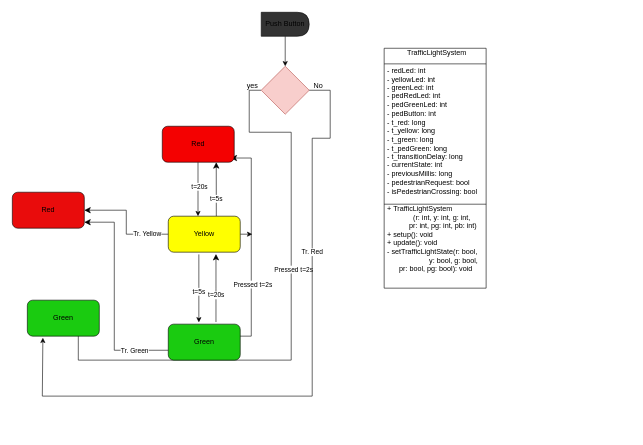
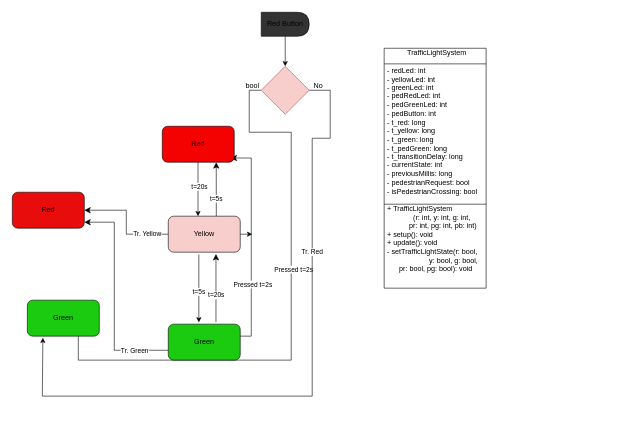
  <mxCell id="0" />
  <mxCell id="1" parent="0" />
  <mxCell id="2" value="" style="group" vertex="1" connectable="0" parent="1"><mxGeometry x="20" y="20" width="530" height="700" as="geometry" /></mxCell>
- <mxCell id="3" value="Push Button" style="shape=delay;whiteSpace=wrap;html=1;fillColor=#333333;" parent="2" vertex="1"><mxGeometry x="415" width="80" height="40" as="geometry" /></mxCell>
+ <mxCell id="3" value="Red Button" style="shape=delay;whiteSpace=wrap;html=1;fillColor=#333333;" parent="2" vertex="1"><mxGeometry x="415" width="80" height="40" as="geometry" /></mxCell>
  <mxCell id="4" value="" style="group" vertex="1" connectable="0" parent="2"><mxGeometry y="90" width="530" height="610" as="geometry" /></mxCell>
  <mxCell id="5" style="edgeStyle=orthogonalEdgeStyle;rounded=0;orthogonalLoop=1;jettySize=auto;html=1;entryX=0.936;entryY=0.486;entryDx=0;entryDy=0;entryPerimeter=0;" parent="4" edge="1"><mxGeometry relative="1" as="geometry"><mxPoint x="110" y="610" as="sourcePoint" /><mxPoint x="110" y="610" as="targetPoint" /></mxGeometry></mxCell>
  <mxCell id="6" value="" style="group" vertex="1" connectable="0" parent="4"><mxGeometry width="530" height="490" as="geometry" /></mxCell>
  <mxCell id="7" style="edgeStyle=orthogonalEdgeStyle;rounded=0;orthogonalLoop=1;jettySize=auto;html=1;entryX=0.5;entryY=1;entryDx=0;entryDy=0;exitX=0;exitY=0.5;exitDx=0;exitDy=0;" parent="6" edge="1" source="29"><mxGeometry relative="1" as="geometry"><mxPoint x="410" y="40" as="sourcePoint" /><mxPoint x="110" y="420" as="targetPoint" /><Array as="points"><mxPoint x="395" y="40" /><mxPoint x="395" y="110" /><mxPoint x="465" y="110" /><mxPoint x="465" y="490" /><mxPoint x="110" y="490" /></Array></mxGeometry></mxCell>
  <mxCell id="8" value="Pressed t=2s" style="edgeLabel;html=1;align=center;verticalAlign=middle;resizable=0;points=[];" parent="7" vertex="1" connectable="0"><mxGeometry x="-0.196" y="3" relative="1" as="geometry"><mxPoint as="offset" /></mxGeometry></mxCell>
  <mxCell id="9" value="" style="edgeStyle=elbowEdgeStyle;elbow=horizontal;endArrow=classic;html=1;curved=0;rounded=0;endSize=8;startSize=8;entryX=1;entryY=0.5;entryDx=0;entryDy=0;" parent="6" target="28" edge="1"><mxGeometry width="50" height="50" relative="1" as="geometry"><mxPoint x="260" y="280" as="sourcePoint" /><mxPoint x="130.0" y="258.32" as="targetPoint" /><Array as="points"><mxPoint x="190" y="300" /><mxPoint x="198.56" y="240" /></Array></mxGeometry></mxCell>
  <mxCell id="10" value="Tr. Yellow" style="edgeLabel;html=1;align=center;verticalAlign=middle;resizable=0;points=[];" parent="9" vertex="1" connectable="0"><mxGeometry x="-0.598" y="-1" relative="1" as="geometry"><mxPoint as="offset" /></mxGeometry></mxCell>
  <mxCell id="11" value="" style="edgeStyle=elbowEdgeStyle;elbow=horizontal;endArrow=classic;html=1;curved=0;rounded=0;endSize=8;startSize=8;entryX=1;entryY=0.75;entryDx=0;entryDy=0;" parent="6" edge="1"><mxGeometry width="50" height="50" relative="1" as="geometry"><mxPoint x="260" y="473.53" as="sourcePoint" /><mxPoint x="120" y="260.0" as="targetPoint" /><Array as="points"><mxPoint x="170" y="385" /></Array></mxGeometry></mxCell>
  <mxCell id="12" value="Tr. Green" style="edgeLabel;html=1;align=center;verticalAlign=middle;resizable=0;points=[];" parent="11" vertex="1" connectable="0"><mxGeometry x="-0.677" relative="1" as="geometry"><mxPoint as="offset" /></mxGeometry></mxCell>
  <mxCell id="13" value="" style="edgeStyle=elbowEdgeStyle;elbow=horizontal;endArrow=classic;html=1;curved=0;rounded=0;endSize=8;startSize=8;exitX=1;exitY=0.5;exitDx=0;exitDy=0;" parent="6" edge="1"><mxGeometry width="50" height="50" relative="1" as="geometry"><mxPoint x="370" y="450" as="sourcePoint" /><mxPoint x="364" y="153" as="targetPoint" /><Array as="points"><mxPoint x="398.4" y="171.8" /><mxPoint x="418.4" y="341.8" /></Array></mxGeometry></mxCell>
  <mxCell id="14" value="Pressed t=2s" style="edgeLabel;html=1;align=center;verticalAlign=middle;resizable=0;points=[];" parent="13" vertex="1" connectable="0"><mxGeometry x="-0.355" y="-2" relative="1" as="geometry"><mxPoint y="1" as="offset" /></mxGeometry></mxCell>
  <mxCell id="15" value="" style="endArrow=classic;html=1;rounded=0;exitX=0.425;exitY=1.062;exitDx=0;exitDy=0;exitPerimeter=0;" parent="6" source="25" edge="1"><mxGeometry width="50" height="50" relative="1" as="geometry"><mxPoint x="310" y="330" as="sourcePoint" /><mxPoint x="311" y="427" as="targetPoint" /></mxGeometry></mxCell>
  <mxCell id="16" value="t=5s" style="edgeLabel;html=1;align=center;verticalAlign=middle;resizable=0;points=[];" parent="15" vertex="1" connectable="0"><mxGeometry x="0.094" y="-1" relative="1" as="geometry"><mxPoint as="offset" /></mxGeometry></mxCell>
  <mxCell id="17" value="" style="endArrow=classic;html=1;rounded=0;entryX=0.5;entryY=0;entryDx=0;entryDy=0;exitX=0.5;exitY=1;exitDx=0;exitDy=0;" parent="6" edge="1"><mxGeometry width="50" height="50" relative="1" as="geometry"><mxPoint x="309.58" y="160" as="sourcePoint" /><mxPoint x="309.58" y="250" as="targetPoint" /></mxGeometry></mxCell>
  <mxCell id="18" value="t=20s" style="edgeLabel;html=1;align=center;verticalAlign=middle;resizable=0;points=[];" parent="17" vertex="1" connectable="0"><mxGeometry x="-0.115" y="2" relative="1" as="geometry"><mxPoint as="offset" /></mxGeometry></mxCell>
  <mxCell id="19" value="" style="edgeStyle=elbowEdgeStyle;elbow=vertical;endArrow=classic;html=1;curved=0;rounded=0;endSize=8;startSize=8;exitX=0.663;exitY=-0.059;exitDx=0;exitDy=0;exitPerimeter=0;entryX=0.663;entryY=1.051;entryDx=0;entryDy=0;entryPerimeter=0;" parent="6" source="26" target="25" edge="1"><mxGeometry width="50" height="50" relative="1" as="geometry"><mxPoint x="340" y="410" as="sourcePoint" /><mxPoint x="339.615" y="324.788" as="targetPoint" /><Array as="points" /></mxGeometry></mxCell>
  <mxCell id="20" value="t=20s" style="edgeLabel;html=1;align=center;verticalAlign=middle;resizable=0;points=[];" parent="19" vertex="1" connectable="0"><mxGeometry x="-0.207" relative="1" as="geometry"><mxPoint as="offset" /></mxGeometry></mxCell>
  <mxCell id="21" value="" style="edgeStyle=elbowEdgeStyle;elbow=horizontal;endArrow=classic;html=1;curved=0;rounded=0;endSize=8;startSize=8;entryX=0.75;entryY=1;entryDx=0;entryDy=0;entryPerimeter=0;" parent="6" target="23" edge="1"><mxGeometry width="50" height="50" relative="1" as="geometry"><mxPoint x="340.11" y="250" as="sourcePoint" /><mxPoint x="340.11" y="165" as="targetPoint" /><Array as="points" /></mxGeometry></mxCell>
  <mxCell id="22" value="t=5s" style="edgeLabel;html=1;align=center;verticalAlign=middle;resizable=0;points=[];" parent="21" vertex="1" connectable="0"><mxGeometry x="-0.014" y="1" relative="1" as="geometry"><mxPoint y="14" as="offset" /></mxGeometry></mxCell>
  <mxCell id="23" value="Red" style="rounded=1;whiteSpace=wrap;html=1;fillColor=#F40101;" parent="6" vertex="1"><mxGeometry x="250" y="100" width="120" height="60" as="geometry" /></mxCell>
  <mxCell id="24" style="edgeStyle=orthogonalEdgeStyle;rounded=0;orthogonalLoop=1;jettySize=auto;html=1;exitX=1;exitY=0.5;exitDx=0;exitDy=0;" edge="1" parent="6" source="25"><mxGeometry relative="1" as="geometry"><mxPoint x="400" y="280.333" as="targetPoint" /></mxGeometry></mxCell>
- <mxCell id="25" value="Yellow" style="rounded=1;whiteSpace=wrap;html=1;strokeColor=#000000;fillColor=#FFFF00;" parent="6" vertex="1"><mxGeometry x="260.0" y="250" width="120" height="60" as="geometry" /></mxCell>
+ <mxCell id="25" value="Yellow" style="rounded=1;whiteSpace=wrap;html=1;strokeColor=#000000;fillColor=#f8cecc;" parent="6" vertex="1"><mxGeometry x="260.0" y="250" width="120" height="60" as="geometry" /></mxCell>
  <mxCell id="26" value="Green" style="rounded=1;whiteSpace=wrap;html=1;fillColor=#1ACB10;" parent="6" vertex="1"><mxGeometry x="260" y="430" width="120" height="60" as="geometry" /></mxCell>
  <mxCell id="27" value="Green" style="rounded=1;whiteSpace=wrap;html=1;fillColor=#1ACB10;" parent="6" vertex="1"><mxGeometry x="25" y="390" width="120" height="60" as="geometry" /></mxCell>
  <mxCell id="28" value="Red" style="rounded=1;whiteSpace=wrap;html=1;fillColor=#E90C0C;" parent="6" vertex="1"><mxGeometry y="210" width="120" height="60" as="geometry" /></mxCell>
  <mxCell id="29" value="" style="rhombus;whiteSpace=wrap;html=1;fillColor=#f8cecc;strokeColor=#b85450;" vertex="1" parent="6"><mxGeometry x="415" width="80" height="80" as="geometry" /></mxCell>
- <mxCell id="30" value="yes" style="text;html=1;align=center;verticalAlign=middle;resizable=0;points=[];autosize=1;strokeColor=none;fillColor=none;" vertex="1" parent="6"><mxGeometry x="380" y="18" width="40" height="30" as="geometry" /></mxCell>
+ <mxCell id="30" value="bool" style="text;html=1;align=center;verticalAlign=middle;resizable=0;points=[];autosize=1;strokeColor=none;fillColor=none;" vertex="1" parent="6"><mxGeometry x="380" y="18" width="40" height="30" as="geometry" /></mxCell>
  <mxCell id="31" value="No" style="text;html=1;align=center;verticalAlign=middle;resizable=0;points=[];autosize=1;strokeColor=none;fillColor=none;" vertex="1" parent="6"><mxGeometry x="490" y="18" width="40" height="30" as="geometry" /></mxCell>
  <mxCell id="32" value="" style="endArrow=classic;html=1;rounded=0;entryX=0.216;entryY=1.045;entryDx=0;entryDy=0;entryPerimeter=0;exitX=1;exitY=0.5;exitDx=0;exitDy=0;" parent="6" target="27" edge="1" source="29"><mxGeometry width="50" height="50" relative="1" as="geometry"><mxPoint x="500" y="40" as="sourcePoint" /><mxPoint x="50" y="460" as="targetPoint" /><Array as="points"><mxPoint x="530" y="40" /><mxPoint x="530" y="120" /><mxPoint x="500" y="120" /><mxPoint x="500" y="300" /><mxPoint x="500" y="550" /><mxPoint x="50" y="550" /></Array></mxGeometry></mxCell>
  <mxCell id="33" value="Tr. Red" style="edgeLabel;html=1;align=center;verticalAlign=middle;resizable=0;points=[];" parent="32" vertex="1" connectable="0"><mxGeometry x="-0.363" y="-1" relative="1" as="geometry"><mxPoint y="-23" as="offset" /></mxGeometry></mxCell>
  <mxCell id="34" value="" style="endArrow=classic;html=1;rounded=0;exitX=0.5;exitY=1;exitDx=0;exitDy=0;entryX=0.5;entryY=0;entryDx=0;entryDy=0;" edge="1" parent="2" source="3" target="29"><mxGeometry width="50" height="50" relative="1" as="geometry"><mxPoint x="60" y="350" as="sourcePoint" /><mxPoint x="190" y="160" as="targetPoint" /><Array as="points" /></mxGeometry></mxCell>
  <mxCell id="35" value="&#10;           TrafficLightSystem               &#10;&#10; - redLed: int                               &#10; - yellowLed: int                            &#10; - greenLed: int                             &#10; - pedRedLed: int                            &#10; - pedGreenLed: int                          &#10; - pedButton: int                            &#10; - t_red: long                               &#10; - t_yellow: long                            &#10; - t_green: long                             &#10; - t_pedGreen: long                          &#10; - t_transitionDelay: long                   &#10; - currentState: int                         &#10; - previousMillis: long                      &#10; - pedestrianRequest: bool                   &#10; - isPedestrianCrossing: bool &#10;               &#10; + TrafficLightSystem&#10;              (r: int, y: int, g: int,&#10;            pr: int, pg: int, pb: int) &#10; + setup(): void                             &#10; + update(): void                            &#10; - setTrafficLightState(r: bool,&#10;                      y: bool, g: bool, &#10;       pr: bool, pg: bool): void &#10;&#10;" style="text;whiteSpace=wrap;" vertex="1" parent="1"><mxGeometry x="640" y="60" width="410" height="370" as="geometry" /></mxCell>
  <mxCell id="36" value="" style="swimlane;fontStyle=0;childLayout=stackLayout;horizontal=1;startSize=26;fillColor=none;horizontalStack=0;resizeParent=1;resizeParentMax=0;resizeLast=0;collapsible=1;marginBottom=0;whiteSpace=wrap;html=1;" vertex="1" parent="1"><mxGeometry x="640" y="80" width="170" height="400" as="geometry" /></mxCell>
  <mxCell id="37" value="" style="endArrow=none;html=1;rounded=0;" edge="1" parent="36"><mxGeometry width="50" height="50" relative="1" as="geometry"><mxPoint y="260" as="sourcePoint" /><mxPoint x="170" y="260" as="targetPoint" /></mxGeometry></mxCell>
